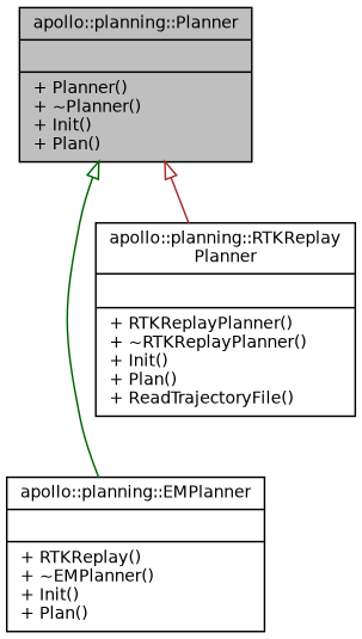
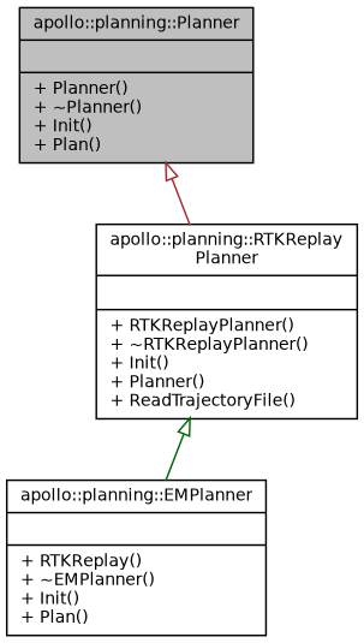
  digraph {
    node [color=black fillcolor=white fontname=Helvetica fontsize=10 shape=record style=filled]
    edge [arrowtail=onormal dir=back fontname=Helvetica fontsize=10 labelfontname=Helvetica labelfontsize=10 style=solid]
    n1 [fillcolor=grey75 fontcolor=black height=0.2 label="{apollo::planning::Planner\n||+ Planner()\l+ ~Planner()\l+ Init()\l+ Plan()\l}" width=0.4]
    n2 [height=0.2 label="{apollo::planning::EMPlanner\n||+ RTKReplay()\l+ ~EMPlanner()\l+ Init()\l+ Plan()\l}" width=0.4]
-   n3 [height=0.2 label="{apollo::planning::RTKReplay\lPlanner\n||+ RTKReplayPlanner()\l+ ~RTKReplayPlanner()\l+ Init()\l+ Plan()\l+ ReadTrajectoryFile()\l}" width=0.4]
-   n1 -> n2 [color=darkgreen]
+   n3 [height=0.2 label="{apollo::planning::RTKReplay\lPlanner\n||+ RTKReplayPlanner()\l+ ~RTKReplayPlanner()\l+ Init()\l+ Planner()\l+ ReadTrajectoryFile()\l}" width=0.4]
+   n3 -> n2 [color=darkgreen]
    n1 -> n3 [color=brown]
  }
